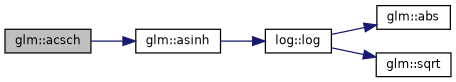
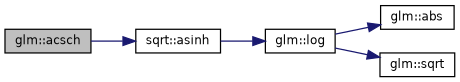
  digraph {
    rankdir=LR
    node [color=black fillcolor=white fontname=Helvetica fontsize=10 shape=record style=filled]
    edge [color=midnightblue fontname=Helvetica fontsize=10 labelfontname=Helvetica labelfontsize=10 style=solid]
    n1 [fillcolor=grey75 fontcolor=black height=0.2 label="glm::acsch" width=0.4]
-   n2 [height=0.2 label="glm::asinh" width=0.4]
-   n3 [height=0.2 label="log::log" width=0.4]
+   n2 [height=0.2 label="sqrt::asinh" width=0.4]
+   n3 [height=0.2 label="glm::log" width=0.4]
    n4 [height=0.2 label="glm::abs" width=0.4]
    n5 [height=0.2 label="glm::sqrt" width=0.4]
    n1 -> n2
    n2 -> n3
    n3 -> n4
    n3 -> n5
  }
